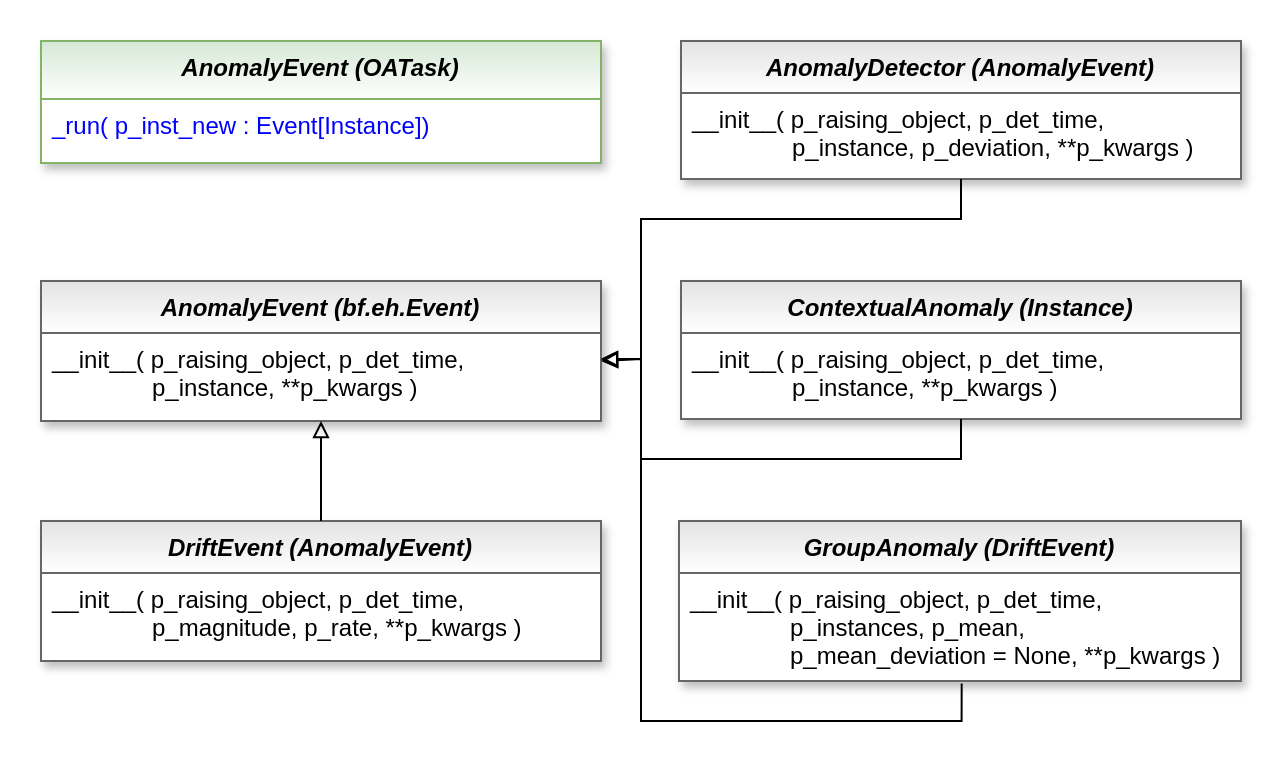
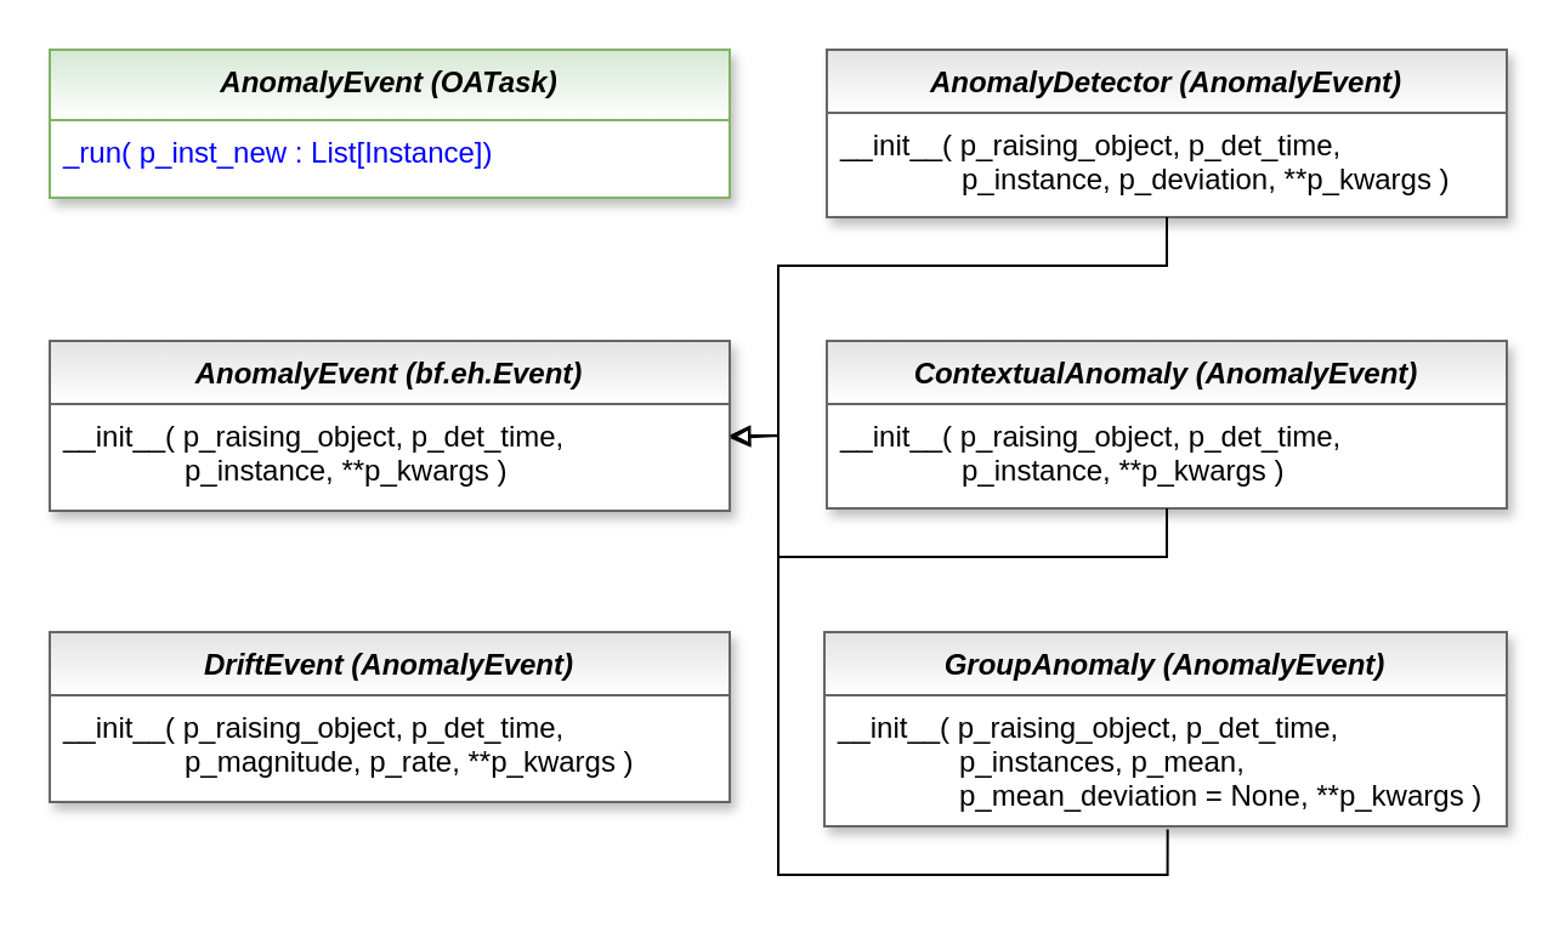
  <mxCell id="0" />
  <mxCell id="1" parent="0" />
  <mxCell id="2" value="AnomalyEvent (OATask)" style="swimlane;fontStyle=3;align=center;verticalAlign=top;childLayout=stackLayout;horizontal=1;startSize=29;horizontalStack=0;resizeParent=1;resizeLast=0;collapsible=1;marginBottom=0;rounded=0;shadow=1;strokeWidth=1;fillColor=#d5e8d4;strokeColor=#82b366;swimlaneFillColor=#ffffff;gradientColor=#FFFFFF;" parent="1" vertex="1"><mxGeometry x="20" y="20" width="280" height="61" as="geometry"><mxRectangle x="230" y="140" width="160" height="26" as="alternateBounds" /></mxGeometry></mxCell>
- <mxCell id="3" value="_run( p_inst_new : Event[Instance])" style="text;align=left;verticalAlign=top;spacingLeft=4;spacingRight=4;overflow=hidden;rotatable=0;points=[[0,0.5],[1,0.5]];portConstraint=eastwest;shadow=1;fontColor=#0000FF;" vertex="1" parent="2"><mxGeometry y="29" width="280" height="32" as="geometry" /></mxCell>
+ <mxCell id="3" value="_run( p_inst_new : List[Instance])" style="text;align=left;verticalAlign=top;spacingLeft=4;spacingRight=4;overflow=hidden;rotatable=0;points=[[0,0.5],[1,0.5]];portConstraint=eastwest;shadow=1;fontColor=#0000FF;" vertex="1" parent="2"><mxGeometry y="29" width="280" height="32" as="geometry" /></mxCell>
  <mxCell id="4" value="AnomalyEvent (bf.eh.Event)" style="swimlane;fontStyle=3;align=center;verticalAlign=top;childLayout=stackLayout;horizontal=1;startSize=26;horizontalStack=0;resizeParent=1;resizeLast=0;collapsible=1;marginBottom=0;rounded=0;shadow=1;strokeWidth=1;fillColor=#E3E3E3;strokeColor=#666666;swimlaneFillColor=#ffffff;gradientColor=#FFFFFF;" parent="1" vertex="1"><mxGeometry x="20" y="140" width="280" height="70" as="geometry"><mxRectangle x="230" y="140" width="160" height="26" as="alternateBounds" /></mxGeometry></mxCell>
  <mxCell id="5" value="__init__( p_raising_object, p_det_time,&#10;               p_instance, **p_kwargs )" style="text;align=left;verticalAlign=top;spacingLeft=4;spacingRight=4;overflow=hidden;rotatable=0;points=[[0,0.5],[1,0.5]];portConstraint=eastwest;" vertex="1" parent="4"><mxGeometry y="26" width="280" height="44" as="geometry" /></mxCell>
  <mxCell id="6" value="AnomalyDetector (AnomalyEvent)" style="swimlane;fontStyle=3;align=center;verticalAlign=top;childLayout=stackLayout;horizontal=1;startSize=26;horizontalStack=0;resizeParent=1;resizeLast=0;collapsible=1;marginBottom=0;rounded=0;shadow=1;strokeWidth=1;fillColor=#E3E3E3;strokeColor=#666666;swimlaneFillColor=#ffffff;gradientColor=#FFFFFF;" parent="1" vertex="1"><mxGeometry x="340" y="20" width="280" height="69" as="geometry"><mxRectangle x="230" y="140" width="160" height="26" as="alternateBounds" /></mxGeometry></mxCell>
  <mxCell id="7" value="__init__( p_raising_object, p_det_time, &#10;               p_instance, p_deviation, **p_kwargs )" style="text;align=left;verticalAlign=top;spacingLeft=4;spacingRight=4;overflow=hidden;rotatable=0;points=[[0,0.5],[1,0.5]];portConstraint=eastwest;" vertex="1" parent="6"><mxGeometry y="26" width="280" height="40" as="geometry" /></mxCell>
  <mxCell id="8" value="DriftEvent (AnomalyEvent)" style="swimlane;fontStyle=3;align=center;verticalAlign=top;childLayout=stackLayout;horizontal=1;startSize=26;horizontalStack=0;resizeParent=1;resizeLast=0;collapsible=1;marginBottom=0;rounded=0;shadow=1;strokeWidth=1;fillColor=#E3E3E3;strokeColor=#666666;swimlaneFillColor=#ffffff;gradientColor=#FFFFFF;" parent="1" vertex="1"><mxGeometry x="20" y="260" width="280" height="70" as="geometry"><mxRectangle x="230" y="140" width="160" height="26" as="alternateBounds" /></mxGeometry></mxCell>
  <mxCell id="9" value="__init__( p_raising_object, p_det_time,&#10;               p_magnitude, p_rate, **p_kwargs )" style="text;align=left;verticalAlign=top;spacingLeft=4;spacingRight=4;overflow=hidden;rotatable=0;points=[[0,0.5],[1,0.5]];portConstraint=eastwest;" vertex="1" parent="8"><mxGeometry y="26" width="280" height="44" as="geometry" /></mxCell>
- <mxCell id="10" value="GroupAnomaly (DriftEvent)" style="swimlane;fontStyle=3;align=center;verticalAlign=top;childLayout=stackLayout;horizontal=1;startSize=26;horizontalStack=0;resizeParent=1;resizeLast=0;collapsible=1;marginBottom=0;rounded=0;shadow=1;strokeWidth=1;fillColor=#E3E3E3;strokeColor=#666666;swimlaneFillColor=#ffffff;gradientColor=#FFFFFF;" parent="1" vertex="1"><mxGeometry x="339" y="260" width="281" height="80" as="geometry"><mxRectangle x="230" y="140" width="160" height="26" as="alternateBounds" /></mxGeometry></mxCell>
+ <mxCell id="10" value="GroupAnomaly (AnomalyEvent)" style="swimlane;fontStyle=3;align=center;verticalAlign=top;childLayout=stackLayout;horizontal=1;startSize=26;horizontalStack=0;resizeParent=1;resizeLast=0;collapsible=1;marginBottom=0;rounded=0;shadow=1;strokeWidth=1;fillColor=#E3E3E3;strokeColor=#666666;swimlaneFillColor=#ffffff;gradientColor=#FFFFFF;" parent="1" vertex="1"><mxGeometry x="339" y="260" width="281" height="80" as="geometry"><mxRectangle x="230" y="140" width="160" height="26" as="alternateBounds" /></mxGeometry></mxCell>
  <mxCell id="11" value="__init__( p_raising_object, p_det_time,&#10;               p_instances, p_mean,&#10;               p_mean_deviation = None, **p_kwargs )" style="text;align=left;verticalAlign=top;spacingLeft=4;spacingRight=4;overflow=hidden;rotatable=0;points=[[0,0.5],[1,0.5]];portConstraint=eastwest;" vertex="1" parent="10"><mxGeometry y="26" width="281" height="54" as="geometry" /></mxCell>
- <mxCell id="12" value="ContextualAnomaly (Instance)" style="swimlane;fontStyle=3;align=center;verticalAlign=top;childLayout=stackLayout;horizontal=1;startSize=26;horizontalStack=0;resizeParent=1;resizeLast=0;collapsible=1;marginBottom=0;rounded=0;shadow=1;strokeWidth=1;fillColor=#E3E3E3;strokeColor=#666666;swimlaneFillColor=#ffffff;gradientColor=#FFFFFF;" parent="1" vertex="1"><mxGeometry x="340" y="140" width="280" height="69" as="geometry"><mxRectangle x="230" y="140" width="160" height="26" as="alternateBounds" /></mxGeometry></mxCell>
+ <mxCell id="12" value="ContextualAnomaly (AnomalyEvent)" style="swimlane;fontStyle=3;align=center;verticalAlign=top;childLayout=stackLayout;horizontal=1;startSize=26;horizontalStack=0;resizeParent=1;resizeLast=0;collapsible=1;marginBottom=0;rounded=0;shadow=1;strokeWidth=1;fillColor=#E3E3E3;strokeColor=#666666;swimlaneFillColor=#ffffff;gradientColor=#FFFFFF;" parent="1" vertex="1"><mxGeometry x="340" y="140" width="280" height="69" as="geometry"><mxRectangle x="230" y="140" width="160" height="26" as="alternateBounds" /></mxGeometry></mxCell>
  <mxCell id="13" value="__init__( p_raising_object, p_det_time,&#10;               p_instance, **p_kwargs )" style="text;align=left;verticalAlign=top;spacingLeft=4;spacingRight=4;overflow=hidden;rotatable=0;points=[[0,0.5],[1,0.5]];portConstraint=eastwest;" vertex="1" parent="12"><mxGeometry y="26" width="280" height="34" as="geometry" /></mxCell>
- <mxCell id="14" style="edgeStyle=orthogonalEdgeStyle;rounded=0;orthogonalLoop=1;jettySize=auto;html=1;fontColor=#0000FF;endArrow=block;endFill=0;entryX=0.5;entryY=1;entryDx=0;entryDy=0;exitX=0.5;exitY=0;exitDx=0;exitDy=0;" parent="1" source="8" target="4" edge="1"><mxGeometry relative="1" as="geometry"><mxPoint x="168.5" y="289" as="targetPoint" /><Array as="points" /><mxPoint x="169" y="199" as="sourcePoint" /></mxGeometry></mxCell>
  <mxCell id="15" style="edgeStyle=orthogonalEdgeStyle;rounded=0;orthogonalLoop=1;jettySize=auto;html=1;fontColor=#0000FF;endArrow=block;endFill=0;entryX=1;entryY=0.318;entryDx=0;entryDy=0;entryPerimeter=0;exitX=0.5;exitY=1;exitDx=0;exitDy=0;" edge="1" parent="1" source="12" target="5"><mxGeometry relative="1" as="geometry"><mxPoint x="309" y="179" as="targetPoint" /><Array as="points"><mxPoint x="480" y="229" /><mxPoint x="320" y="229" /><mxPoint x="320" y="179" /><mxPoint x="300" y="179" /></Array><mxPoint x="309" y="229" as="sourcePoint" /></mxGeometry></mxCell>
  <mxCell id="16" style="edgeStyle=orthogonalEdgeStyle;rounded=0;orthogonalLoop=1;jettySize=auto;html=1;fontColor=#0000FF;endArrow=block;endFill=0;exitX=0.503;exitY=1.023;exitDx=0;exitDy=0;exitPerimeter=0;" edge="1" parent="1" source="11"><mxGeometry relative="1" as="geometry"><mxPoint x="300" y="179" as="targetPoint" /><Array as="points"><mxPoint x="480" y="360" /><mxPoint x="320" y="360" /><mxPoint x="320" y="179" /></Array><mxPoint x="467.96" y="341.026" as="sourcePoint" /></mxGeometry></mxCell>
  <mxCell id="17" style="edgeStyle=orthogonalEdgeStyle;rounded=0;orthogonalLoop=1;jettySize=auto;html=1;fontColor=#0000FF;endArrow=block;endFill=0;exitX=0.5;exitY=1;exitDx=0;exitDy=0;" edge="1" parent="1" source="6"><mxGeometry relative="1" as="geometry"><mxPoint x="300" y="179" as="targetPoint" /><Array as="points"><mxPoint x="480" y="109" /><mxPoint x="320" y="109" /><mxPoint x="320" y="179" /></Array><mxPoint x="480" y="109" as="sourcePoint" /></mxGeometry></mxCell>
